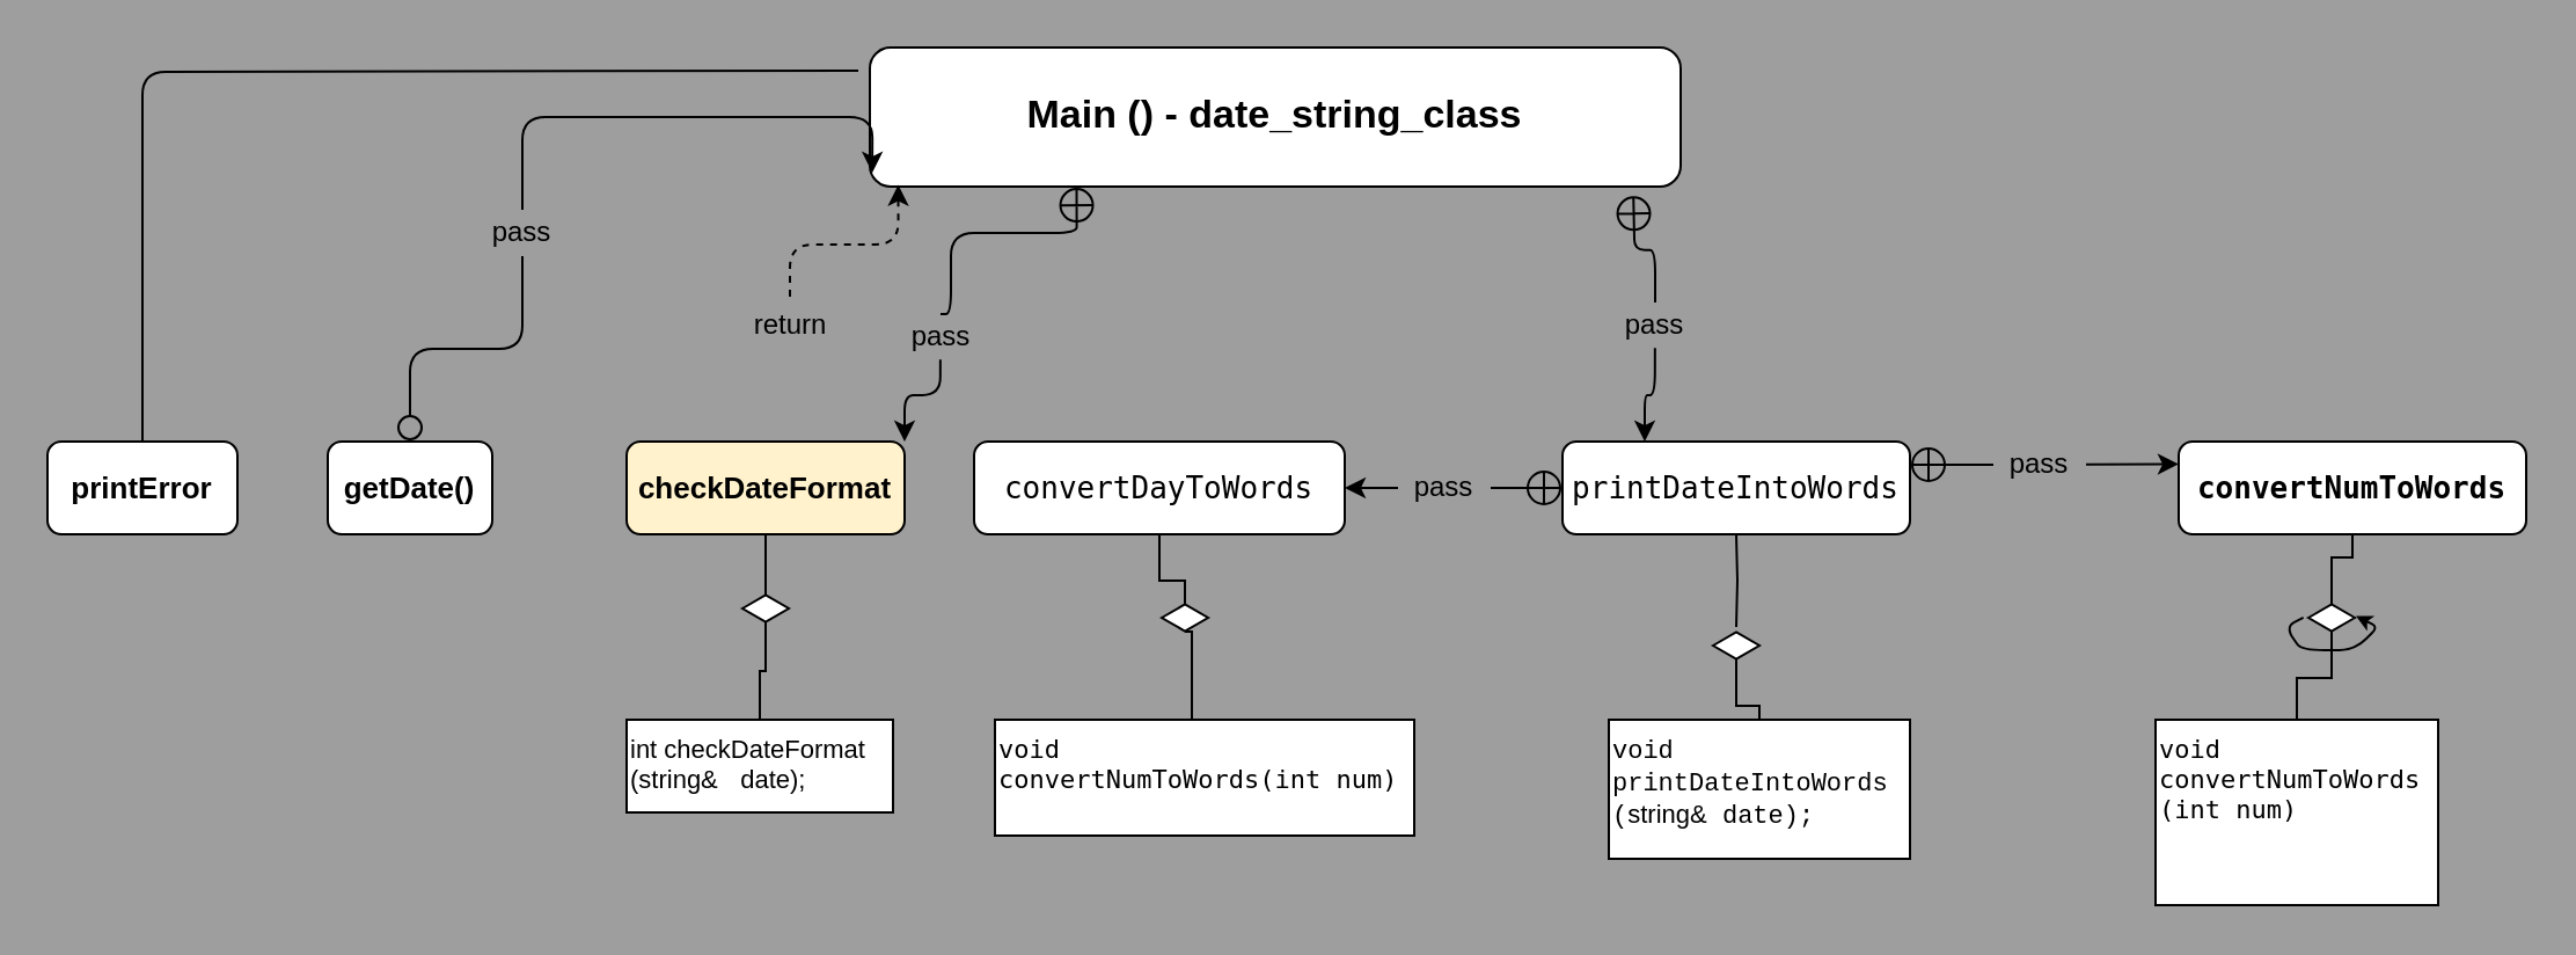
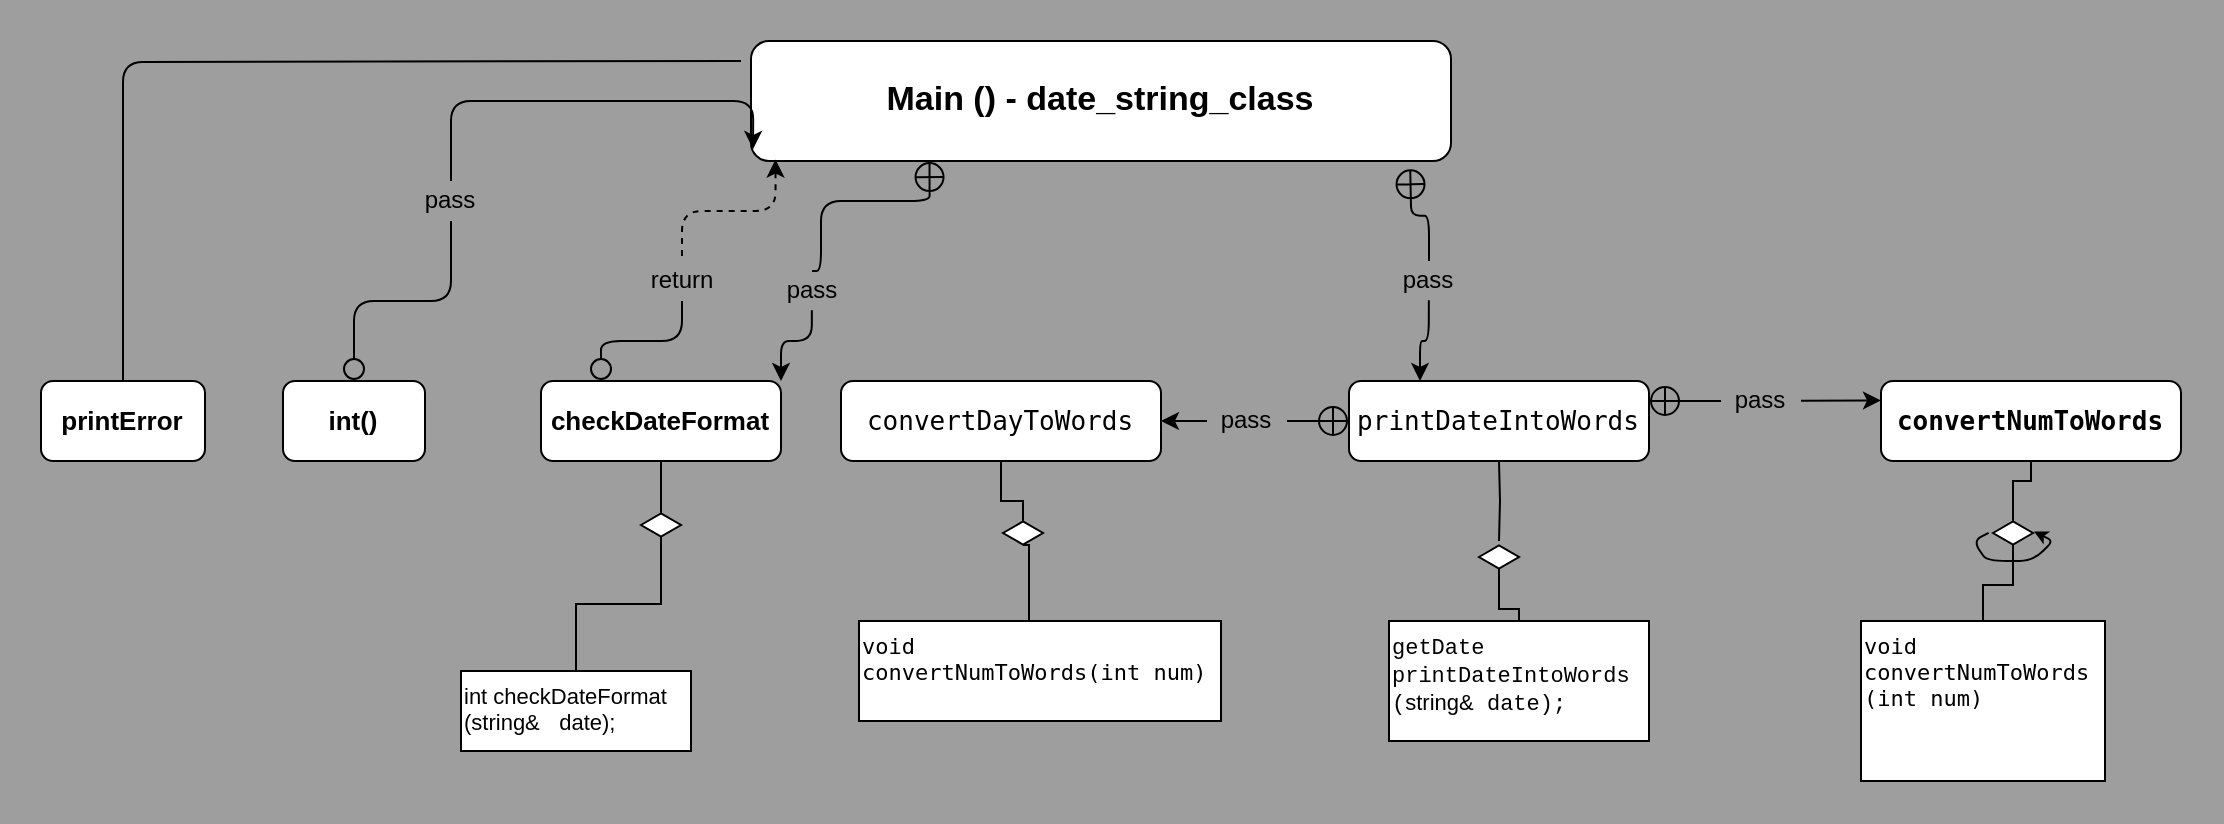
  <mxCell id="0" />
  <mxCell id="1" parent="0" />
  <mxCell id="2" style="edgeStyle=orthogonalEdgeStyle;rounded=1;orthogonalLoop=1;jettySize=auto;html=1;fontSize=13;fontColor=#000000;strokeColor=#000000;endArrow=none;endFill=0;" parent="1" target="5" edge="1"><mxGeometry relative="1" as="geometry"><mxPoint x="370" y="30" as="sourcePoint" /></mxGeometry></mxCell>
  <mxCell id="3" style="edgeStyle=orthogonalEdgeStyle;rounded=1;orthogonalLoop=1;jettySize=auto;html=1;entryX=1;entryY=0.5;entryDx=0;entryDy=0;fontSize=13;fontColor=#000000;startArrow=none;startFill=0;strokeColor=#000000;exitX=0;exitY=0.5;exitDx=0;exitDy=0;" parent="1" source="22" target="10" edge="1"><mxGeometry relative="1" as="geometry"><mxPoint x="510" y="180" as="sourcePoint" /></mxGeometry></mxCell>
  <mxCell id="4" value="&lt;p class=&quot;MsoNormal&quot; style=&quot;font-size: 17px;&quot;&gt;Main () - date_string_class&lt;/p&gt;" style="rounded=1;whiteSpace=wrap;html=1;fillStyle=auto;strokeColor=#000000;fontColor=#000000;fillColor=#ffffff;fontSize=17;fontStyle=1" parent="1" vertex="1"><mxGeometry x="375" y="20" width="350" height="60" as="geometry" /></mxCell>
  <mxCell id="5" value="printError" style="rounded=1;whiteSpace=wrap;html=1;fillStyle=auto;strokeColor=#000000;fontColor=#000000;fillColor=#ffffff;fontSize=13;fontStyle=1" parent="1" vertex="1"><mxGeometry x="20" y="190" width="82" height="40" as="geometry" /></mxCell>
  <mxCell id="6" style="rounded=0;orthogonalLoop=1;jettySize=auto;html=1;exitX=0.5;exitY=1;exitDx=0;exitDy=0;entryX=0.5;entryY=0;entryDx=0;entryDy=0;fontSize=17;fontColor=#000000;startArrow=none;edgeStyle=orthogonalEdgeStyle;startFill=0;endArrow=none;endFill=0;strokeColor=#000000;" parent="1" source="15" target="11" edge="1"><mxGeometry relative="1" as="geometry" /></mxCell>
- <mxCell id="7" value="checkDateFormat" style="rounded=1;whiteSpace=wrap;html=1;fillStyle=auto;strokeColor=#000000;fontColor=#000000;fillColor=#fff2cc;fontSize=13;fontStyle=1;" parent="1" vertex="1"><mxGeometry x="270" y="190" width="120" height="40" as="geometry" /></mxCell>
+ <mxCell id="7" value="checkDateFormat" style="rounded=1;whiteSpace=wrap;html=1;fillStyle=auto;strokeColor=#000000;fontColor=#000000;fillColor=#ffffff;fontSize=13;fontStyle=1" parent="1" vertex="1"><mxGeometry x="270" y="190" width="120" height="40" as="geometry" /></mxCell>
  <mxCell id="8" value="&lt;code style=&quot;font-weight: normal;&quot;&gt;printDateIntoWords&lt;/code&gt;" style="rounded=1;whiteSpace=wrap;html=1;fillStyle=auto;strokeColor=#000000;fontColor=#000000;fillColor=#ffffff;fontSize=13;fontStyle=1" parent="1" vertex="1"><mxGeometry x="674" y="190" width="150" height="40" as="geometry" /></mxCell>
  <mxCell id="9" style="rounded=0;orthogonalLoop=1;jettySize=auto;html=1;exitX=0.5;exitY=1;exitDx=0;exitDy=0;fontSize=17;fontColor=#000000;startArrow=none;edgeStyle=orthogonalEdgeStyle;startFill=0;endArrow=none;endFill=0;strokeColor=#000000;" parent="1" source="17" edge="1"><mxGeometry relative="1" as="geometry"><mxPoint x="514" y="310" as="targetPoint" /></mxGeometry></mxCell>
  <mxCell id="10" value="&lt;code style=&quot;font-weight: normal;&quot;&gt;convertDayToWords&lt;/code&gt;&lt;span&gt;&lt;/span&gt;" style="rounded=1;whiteSpace=wrap;html=1;fillStyle=auto;strokeColor=#000000;fontColor=#000000;fillColor=#ffffff;fontSize=13;fontStyle=1" parent="1" vertex="1"><mxGeometry x="420" y="190" width="160" height="40" as="geometry" /></mxCell>
- <mxCell id="11" value="int checkDateFormat&lt;br&gt;(string&amp;amp;&lt;code&gt;&amp;nbsp;&lt;/code&gt;&amp;nbsp;date);" style="rounded=0;whiteSpace=wrap;html=1;fillStyle=auto;strokeColor=#000000;fontSize=11;fontColor=#000000;fillColor=#ffffff;verticalAlign=top;align=left;" parent="1" vertex="1"><mxGeometry x="270" y="310" width="115" height="40" as="geometry" /></mxCell>
+ <mxCell id="11" value="int checkDateFormat&lt;br&gt;(string&amp;amp;&lt;code&gt;&amp;nbsp;&lt;/code&gt;&amp;nbsp;date);" style="rounded=0;whiteSpace=wrap;html=1;fillStyle=auto;strokeColor=#000000;fontSize=11;fontColor=#000000;fillColor=#ffffff;verticalAlign=top;align=left;" parent="1" vertex="1"><mxGeometry x="230" y="335" width="115" height="40" as="geometry" /></mxCell>
  <mxCell id="12" value="&lt;code&gt;void&lt;br/&gt;convertNumToWords(int num)&lt;/code&gt;" style="rounded=0;whiteSpace=wrap;html=1;fillStyle=auto;strokeColor=#000000;fontSize=11;fontColor=#000000;fillColor=#ffffff;align=left;verticalAlign=top;" parent="1" vertex="1"><mxGeometry x="429" y="310" width="181" height="50" as="geometry" /></mxCell>
- <mxCell id="13" value="&lt;font face=&quot;Courier New&quot;&gt;void printDateIntoWords&lt;br&gt;(&lt;/font&gt;string&amp;amp;&lt;code&gt;&amp;nbsp;&lt;/code&gt;&lt;font face=&quot;Courier New&quot;&gt;date);&lt;/font&gt;" style="rounded=0;whiteSpace=wrap;html=1;fillStyle=auto;strokeColor=#000000;fontSize=11;fontColor=#000000;fillColor=#ffffff;align=left;verticalAlign=top;" parent="1" vertex="1"><mxGeometry x="694" y="310" width="130" height="60" as="geometry" /></mxCell>
+ <mxCell id="13" value="&lt;font face=&quot;Courier New&quot;&gt;getDate printDateIntoWords&lt;br&gt;(&lt;/font&gt;string&amp;amp;&lt;code&gt;&amp;nbsp;&lt;/code&gt;&lt;font face=&quot;Courier New&quot;&gt;date);&lt;/font&gt;" style="rounded=0;whiteSpace=wrap;html=1;fillStyle=auto;strokeColor=#000000;fontSize=11;fontColor=#000000;fillColor=#ffffff;align=left;verticalAlign=top;" parent="1" vertex="1"><mxGeometry x="694" y="310" width="130" height="60" as="geometry" /></mxCell>
  <mxCell id="14" value="" style="rounded=0;orthogonalLoop=1;jettySize=auto;html=1;exitX=0.5;exitY=1;exitDx=0;exitDy=0;entryX=0.5;entryY=0;entryDx=0;entryDy=0;fontSize=17;fontColor=#000000;endArrow=none;edgeStyle=orthogonalEdgeStyle;startArrow=none;startFill=0;endFill=0;strokeColor=#000000;" parent="1" source="7" target="15" edge="1"><mxGeometry relative="1" as="geometry"><mxPoint x="365.5" y="230" as="sourcePoint" /><mxPoint x="358" y="310" as="targetPoint" /></mxGeometry></mxCell>
  <mxCell id="15" value="" style="html=1;whiteSpace=wrap;aspect=fixed;shape=isoRectangle;fillStyle=auto;strokeColor=#000000;fontSize=17;fontColor=#000000;fillColor=#ffffff;" parent="1" vertex="1"><mxGeometry x="320" y="256" width="20" height="12" as="geometry" /></mxCell>
  <mxCell id="16" value="" style="rounded=0;orthogonalLoop=1;jettySize=auto;html=1;exitX=0.5;exitY=1;exitDx=0;exitDy=0;fontSize=17;fontColor=#000000;endArrow=none;edgeStyle=orthogonalEdgeStyle;startArrow=none;startFill=0;endFill=0;strokeColor=#000000;" parent="1" source="10" target="17" edge="1"><mxGeometry relative="1" as="geometry"><mxPoint x="511" y="230" as="sourcePoint" /><mxPoint x="520" y="310" as="targetPoint" /></mxGeometry></mxCell>
  <mxCell id="17" value="" style="html=1;whiteSpace=wrap;aspect=fixed;shape=isoRectangle;fillStyle=auto;strokeColor=#000000;fontSize=17;fontColor=#000000;fillColor=#ffffff;" parent="1" vertex="1"><mxGeometry x="501" y="260" width="20" height="12" as="geometry" /></mxCell>
- <mxCell id="19" value="getDate()" style="rounded=1;whiteSpace=wrap;html=1;fillStyle=auto;strokeColor=#000000;fontColor=#000000;fillColor=#ffffff;fontSize=13;fontStyle=1" parent="1" vertex="1"><mxGeometry x="141" y="190" width="71" height="40" as="geometry" /></mxCell>
+ <mxCell id="18" value="" style="endArrow=circle;startArrow=none;html=1;rounded=1;strokeWidth=1;fontSize=17;fontColor=#000000;startSize=6;endSize=4;exitX=0.5;exitY=1;exitDx=0;exitDy=0;entryX=0.25;entryY=0;entryDx=0;entryDy=0;endFill=0;strokeColor=#000000;edgeStyle=orthogonalEdgeStyle;" parent="1" source="24" target="7" edge="1"><mxGeometry width="50" height="50" relative="1" as="geometry"><mxPoint x="415" y="80" as="sourcePoint" /><mxPoint x="640" y="230" as="targetPoint" /></mxGeometry></mxCell>
+ <mxCell id="19" value="int()" style="rounded=1;whiteSpace=wrap;html=1;fillStyle=auto;strokeColor=#000000;fontColor=#000000;fillColor=#ffffff;fontSize=13;fontStyle=1" parent="1" vertex="1"><mxGeometry x="141" y="190" width="71" height="40" as="geometry" /></mxCell>
  <mxCell id="20" value="" style="endArrow=circle;startArrow=none;html=1;rounded=1;strokeWidth=1;fontSize=17;fontColor=#000000;startSize=6;endSize=4;entryX=0.5;entryY=0;entryDx=0;entryDy=0;endFill=0;strokeColor=#000000;edgeStyle=orthogonalEdgeStyle;exitX=0.5;exitY=1;exitDx=0;exitDy=0;" parent="1" source="26" target="19" edge="1"><mxGeometry width="50" height="50" relative="1" as="geometry"><mxPoint x="390" y="50" as="sourcePoint" /><mxPoint x="532" y="230" as="targetPoint" /></mxGeometry></mxCell>
  <mxCell id="21" value="" style="edgeStyle=orthogonalEdgeStyle;rounded=1;orthogonalLoop=1;jettySize=auto;html=1;entryX=1;entryY=0.5;entryDx=0;entryDy=0;fontSize=13;fontColor=#000000;startArrow=circlePlus;startFill=0;strokeColor=#000000;endArrow=none;" parent="1" source="8" target="22" edge="1"><mxGeometry relative="1" as="geometry"><mxPoint x="490" y="80" as="sourcePoint" /><mxPoint x="485.5" y="190" as="targetPoint" /></mxGeometry></mxCell>
  <mxCell id="22" value="&lt;font color=&quot;#000000&quot;&gt;pass&lt;br&gt;&lt;/font&gt;" style="text;strokeColor=none;align=center;fillColor=none;html=1;verticalAlign=middle;whiteSpace=wrap;rounded=0;" parent="1" vertex="1"><mxGeometry x="603" y="200" width="40" height="20" as="geometry" /></mxCell>
  <mxCell id="23" value="" style="endArrow=none;startArrow=classic;html=1;rounded=1;strokeWidth=1;fontSize=17;fontColor=#000000;startSize=6;endSize=4;exitX=0.035;exitY=0.988;exitDx=0;exitDy=0;entryX=0.5;entryY=0;entryDx=0;entryDy=0;endFill=0;strokeColor=#000000;edgeStyle=orthogonalEdgeStyle;exitPerimeter=0;dashed=1;" parent="1" source="4" target="24" edge="1"><mxGeometry width="50" height="50" relative="1" as="geometry"><mxPoint x="402.5" y="81.98" as="sourcePoint" /><mxPoint x="349.125" y="190" as="targetPoint" /></mxGeometry></mxCell>
  <mxCell id="24" value="&lt;font color=&quot;#000000&quot;&gt;return&lt;br&gt;&lt;/font&gt;" style="text;strokeColor=none;align=center;fillColor=none;html=1;verticalAlign=middle;whiteSpace=wrap;rounded=0;" parent="1" vertex="1"><mxGeometry x="325.5" y="130" width="30" height="20" as="geometry" /></mxCell>
  <mxCell id="25" value="" style="endArrow=none;startArrow=classic;html=1;rounded=1;strokeWidth=1;fontSize=17;fontColor=#000000;startSize=6;endSize=4;entryX=0.5;entryY=0;entryDx=0;entryDy=0;endFill=0;strokeColor=#000000;edgeStyle=orthogonalEdgeStyle;exitX=0.003;exitY=0.9;exitDx=0;exitDy=0;exitPerimeter=0;" parent="1" source="4" target="26" edge="1"><mxGeometry width="50" height="50" relative="1" as="geometry"><mxPoint x="395" y="65" as="sourcePoint" /><mxPoint x="265.5" y="190" as="targetPoint" /><Array as="points"><mxPoint x="376" y="50" /><mxPoint x="225" y="50" /></Array></mxGeometry></mxCell>
  <mxCell id="26" value="&lt;font color=&quot;#000000&quot;&gt;pass&lt;/font&gt;" style="text;strokeColor=none;align=center;fillColor=none;html=1;verticalAlign=middle;whiteSpace=wrap;rounded=0;" parent="1" vertex="1"><mxGeometry x="210" y="90" width="30" height="20" as="geometry" /></mxCell>
  <mxCell id="27" value="" style="edgeStyle=orthogonalEdgeStyle;rounded=1;orthogonalLoop=1;jettySize=auto;html=1;entryX=0.5;entryY=0;entryDx=0;entryDy=0;fontSize=13;fontColor=#000000;startArrow=circlePlus;startFill=0;strokeColor=#000000;endArrow=none;exitX=0.656;exitY=1.061;exitDx=0;exitDy=0;exitPerimeter=0;" parent="1" target="28" edge="1"><mxGeometry relative="1" as="geometry"><mxPoint x="704.6" y="83.66" as="sourcePoint" /><mxPoint x="725.5" y="190" as="targetPoint" /></mxGeometry></mxCell>
  <mxCell id="28" value="&lt;font color=&quot;#000000&quot;&gt;pass&lt;br&gt;&lt;/font&gt;" style="text;strokeColor=none;align=center;fillColor=none;html=1;verticalAlign=middle;whiteSpace=wrap;rounded=0;" parent="1" vertex="1"><mxGeometry x="694" y="130" width="40" height="20" as="geometry" /></mxCell>
  <mxCell id="29" style="edgeStyle=orthogonalEdgeStyle;rounded=1;orthogonalLoop=1;jettySize=auto;html=1;entryX=0.25;entryY=0;entryDx=0;entryDy=0;fontSize=13;fontColor=#000000;startArrow=none;startFill=0;strokeColor=#000000;exitX=0.498;exitY=0.981;exitDx=0;exitDy=0;exitPerimeter=0;" parent="1" source="28" edge="1"><mxGeometry relative="1" as="geometry"><mxPoint x="734" y="180" as="sourcePoint" /><mxPoint x="709.5" y="190" as="targetPoint" /><Array as="points"><mxPoint x="714" y="170" /><mxPoint x="709" y="170" /></Array></mxGeometry></mxCell>
  <mxCell id="30" style="edgeStyle=orthogonalEdgeStyle;rounded=0;orthogonalLoop=1;jettySize=auto;html=1;entryX=0.5;entryY=1;entryDx=0;entryDy=0;fontColor=#000000;endArrow=none;endFill=0;strokeColor=#000000;" parent="1" target="8" edge="1"><mxGeometry relative="1" as="geometry"><mxPoint x="749" y="270" as="sourcePoint" /></mxGeometry></mxCell>
  <mxCell id="31" value="" style="edgeStyle=orthogonalEdgeStyle;rounded=0;orthogonalLoop=1;jettySize=auto;html=1;strokeColor=#000000;fontColor=#000000;endArrow=none;endFill=0;" parent="1" source="32" target="13" edge="1"><mxGeometry relative="1" as="geometry" /></mxCell>
  <mxCell id="32" value="" style="html=1;whiteSpace=wrap;aspect=fixed;shape=isoRectangle;fillStyle=auto;strokeColor=#000000;fontSize=17;fontColor=#000000;fillColor=#ffffff;" parent="1" vertex="1"><mxGeometry x="739" y="272" width="20" height="12" as="geometry" /></mxCell>
  <mxCell id="33" value="&lt;code style=&quot;&quot;&gt;convertNumToWords&lt;/code&gt;" style="rounded=1;whiteSpace=wrap;html=1;fillStyle=auto;strokeColor=#000000;fontColor=#000000;fillColor=#ffffff;fontSize=13;fontStyle=1" parent="1" vertex="1"><mxGeometry x="940" y="190" width="150" height="40" as="geometry" /></mxCell>
  <mxCell id="34" value="&lt;code&gt;void&lt;br&gt;convertNumToWords&lt;br&gt;(int num)&lt;/code&gt;" style="rounded=0;whiteSpace=wrap;html=1;fillStyle=auto;strokeColor=#000000;fontSize=11;fontColor=#000000;fillColor=#ffffff;align=left;verticalAlign=top;" parent="1" vertex="1"><mxGeometry x="930" y="310" width="122" height="80" as="geometry" /></mxCell>
  <mxCell id="35" value="" style="rounded=1;orthogonalLoop=1;jettySize=auto;html=1;entryX=0;entryY=0.5;entryDx=0;entryDy=0;fontSize=13;fontColor=#000000;startArrow=circlePlus;startFill=0;strokeColor=#000000;endArrow=none;exitX=1;exitY=0.25;exitDx=0;exitDy=0;" parent="1" source="8" target="36" edge="1"><mxGeometry relative="1" as="geometry"><mxPoint x="810" y="80" as="sourcePoint" /><mxPoint x="805.5" y="190" as="targetPoint" /></mxGeometry></mxCell>
  <mxCell id="36" value="&lt;font color=&quot;#000000&quot;&gt;pass&lt;br&gt;&lt;/font&gt;" style="text;strokeColor=none;align=center;fillColor=none;html=1;verticalAlign=middle;whiteSpace=wrap;rounded=0;" parent="1" vertex="1"><mxGeometry x="860" y="190" width="40" height="20" as="geometry" /></mxCell>
  <mxCell id="37" style="rounded=1;orthogonalLoop=1;jettySize=auto;html=1;fontSize=13;fontColor=#000000;startArrow=none;startFill=0;strokeColor=#000000;" parent="1" source="36" edge="1"><mxGeometry relative="1" as="geometry"><mxPoint x="908" y="199.71" as="sourcePoint" /><mxPoint x="940" y="199.71" as="targetPoint" /></mxGeometry></mxCell>
  <mxCell id="38" value="" style="endArrow=classic;html=1;rounded=1;strokeWidth=1;fontSize=17;fontColor=#000000;startSize=6;endSize=4;entryX=1.026;entryY=0.435;entryDx=0;entryDy=0;entryPerimeter=0;exitX=-0.109;exitY=0.496;exitDx=0;exitDy=0;exitPerimeter=0;strokeColor=#000000;" parent="1" source="41" target="41" edge="1"><mxGeometry width="50" height="50" relative="1" as="geometry"><mxPoint x="966" y="280" as="sourcePoint" /><mxPoint x="1056" y="260" as="targetPoint" /><Array as="points"><mxPoint x="986" y="270" /><mxPoint x="993" y="280" /><mxPoint x="1016" y="280" /><mxPoint x="1026" y="270" /></Array></mxGeometry></mxCell>
  <mxCell id="39" style="edgeStyle=orthogonalEdgeStyle;rounded=0;orthogonalLoop=1;jettySize=auto;html=1;entryX=0.5;entryY=1;entryDx=0;entryDy=0;fontColor=#000000;endArrow=none;endFill=0;strokeColor=#000000;" parent="1" source="41" target="33" edge="1"><mxGeometry relative="1" as="geometry" /></mxCell>
  <mxCell id="40" value="" style="edgeStyle=orthogonalEdgeStyle;rounded=0;orthogonalLoop=1;jettySize=auto;html=1;strokeColor=#000000;fontColor=#000000;endArrow=none;endFill=0;" parent="1" source="41" target="34" edge="1"><mxGeometry relative="1" as="geometry" /></mxCell>
  <mxCell id="41" value="" style="html=1;whiteSpace=wrap;aspect=fixed;shape=isoRectangle;fillStyle=auto;strokeColor=#000000;fontSize=17;fontColor=#000000;fillColor=#ffffff;" parent="1" vertex="1"><mxGeometry x="996" y="260" width="20" height="12" as="geometry" /></mxCell>
  <mxCell id="42" style="edgeStyle=orthogonalEdgeStyle;rounded=0;orthogonalLoop=1;jettySize=auto;html=1;exitX=0.5;exitY=1;exitDx=0;exitDy=0;strokeColor=#000000;fontColor=#000000;endArrow=none;endFill=0;" parent="1" source="34" target="34" edge="1"><mxGeometry relative="1" as="geometry" /></mxCell>
  <mxCell id="43" value="" style="edgeStyle=orthogonalEdgeStyle;rounded=1;orthogonalLoop=1;jettySize=auto;html=1;entryX=0.5;entryY=0;entryDx=0;entryDy=0;fontSize=13;fontColor=#000000;startArrow=circlePlus;startFill=0;strokeColor=#000000;endArrow=none;exitX=0.255;exitY=1.001;exitDx=0;exitDy=0;exitPerimeter=0;" parent="1" source="4" target="45" edge="1"><mxGeometry relative="1" as="geometry"><mxPoint x="404.51" y="85" as="sourcePoint" /><mxPoint x="405.51" y="135" as="targetPoint" /><Array as="points"><mxPoint x="464" y="100" /><mxPoint x="410" y="100" /><mxPoint x="410" y="135" /></Array></mxGeometry></mxCell>
  <mxCell id="44" style="edgeStyle=orthogonalEdgeStyle;rounded=1;orthogonalLoop=1;jettySize=auto;html=1;entryX=1;entryY=0;entryDx=0;entryDy=0;fontSize=13;fontColor=#000000;startArrow=none;startFill=0;strokeColor=#000000;exitX=0.498;exitY=0.981;exitDx=0;exitDy=0;exitPerimeter=0;" parent="1" source="45" target="7" edge="1"><mxGeometry relative="1" as="geometry"><mxPoint x="424.51" y="185" as="sourcePoint" /><mxPoint x="370.01" y="195" as="targetPoint" /><Array as="points"><mxPoint x="405" y="170" /><mxPoint x="390" y="170" /></Array></mxGeometry></mxCell>
  <mxCell id="45" value="&lt;font color=&quot;#000000&quot;&gt;pass&lt;br&gt;&lt;/font&gt;" style="text;strokeColor=none;align=center;fillColor=none;html=1;verticalAlign=middle;whiteSpace=wrap;rounded=0;" parent="1" vertex="1"><mxGeometry x="385.51" y="135" width="40" height="20" as="geometry" /></mxCell>
